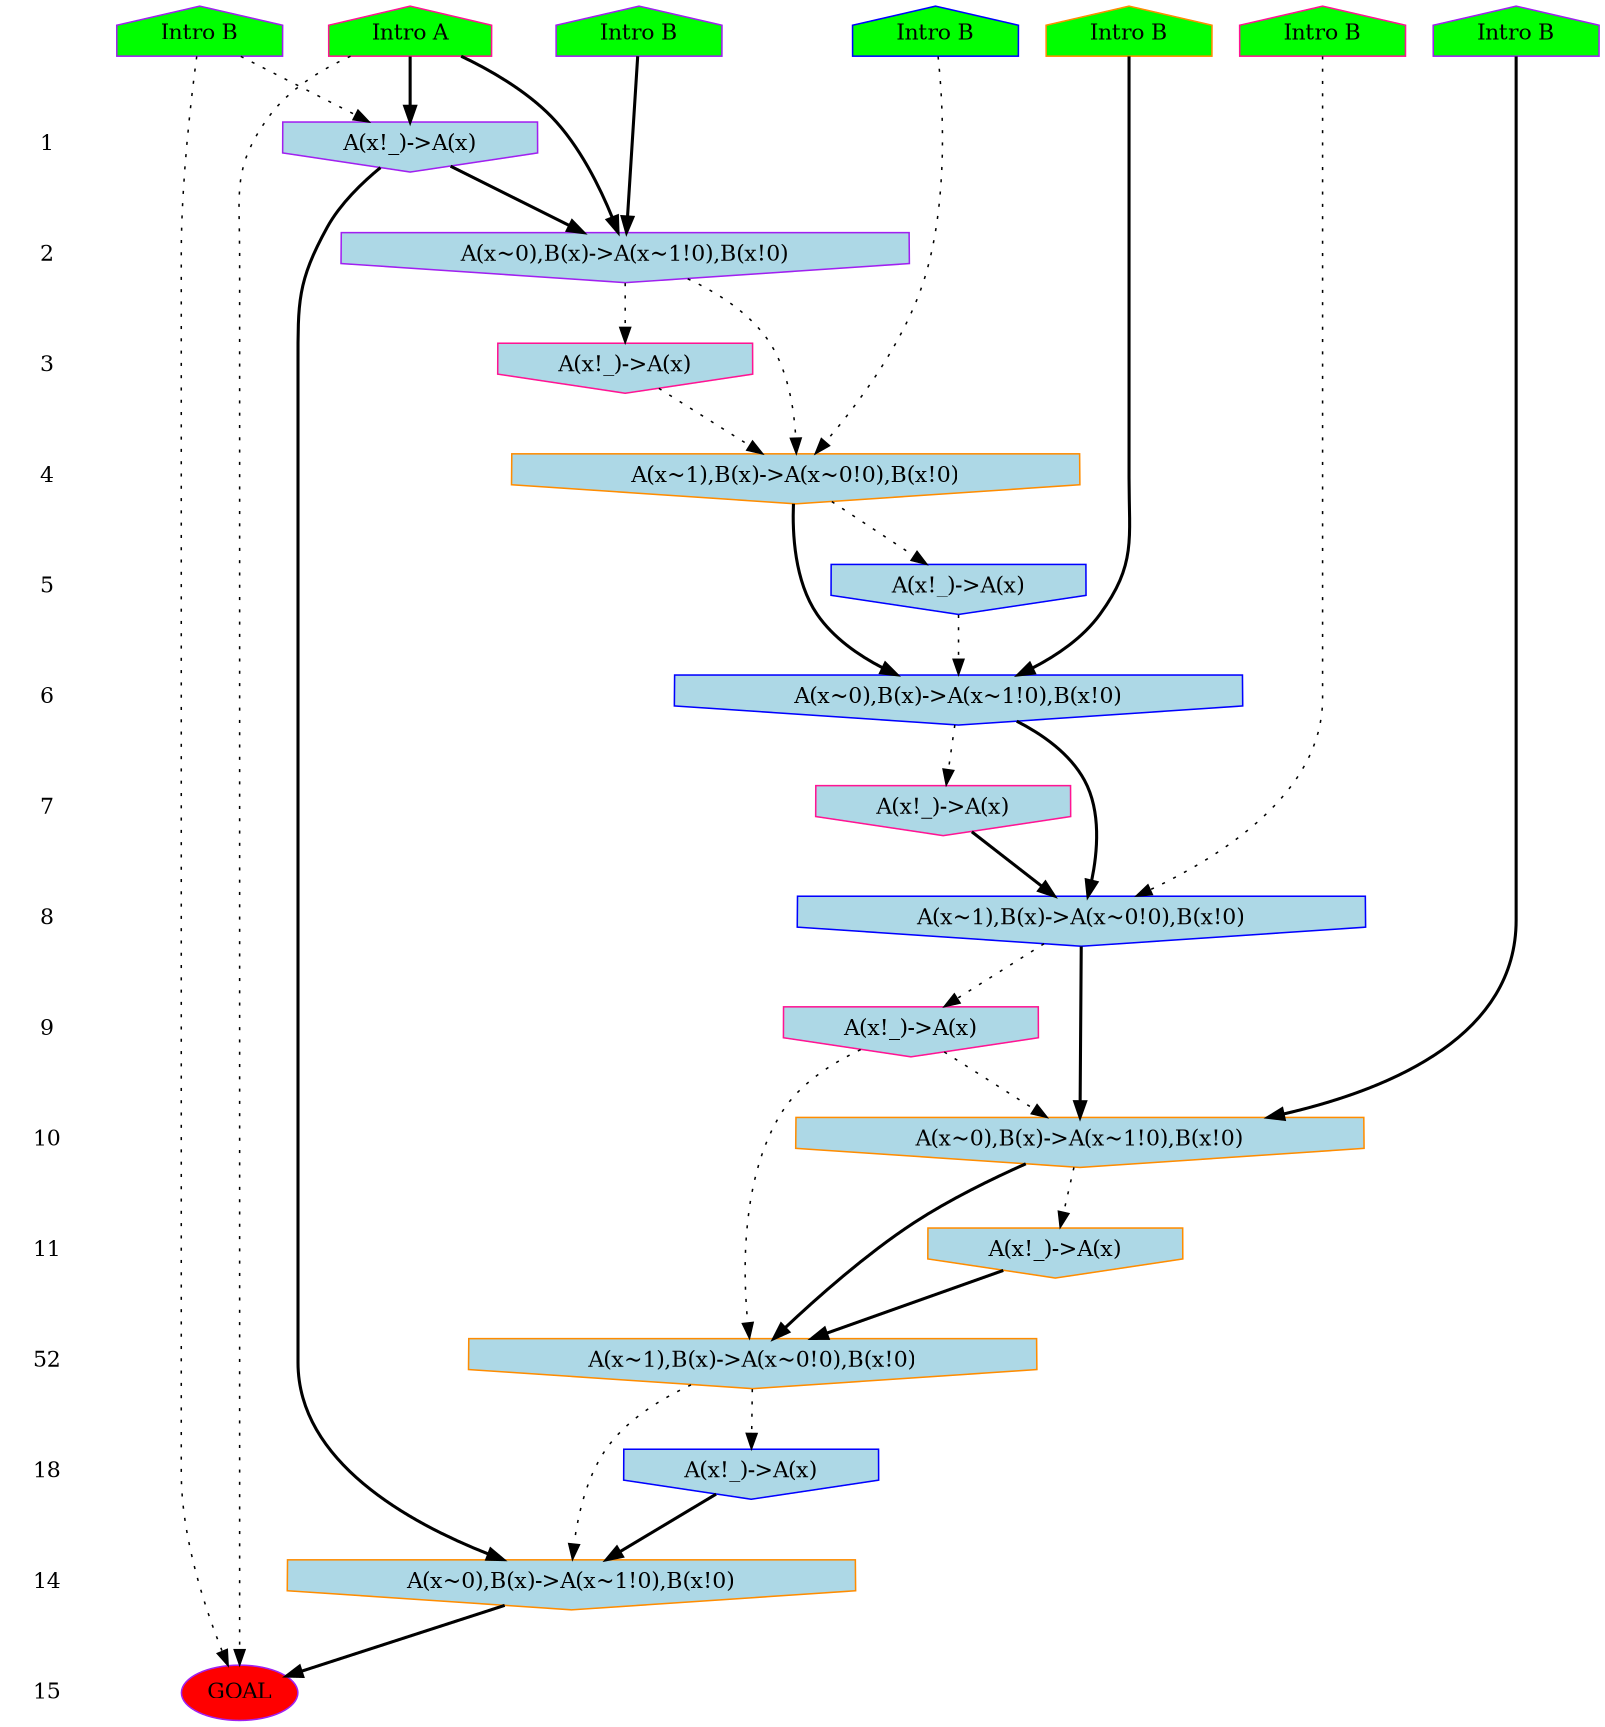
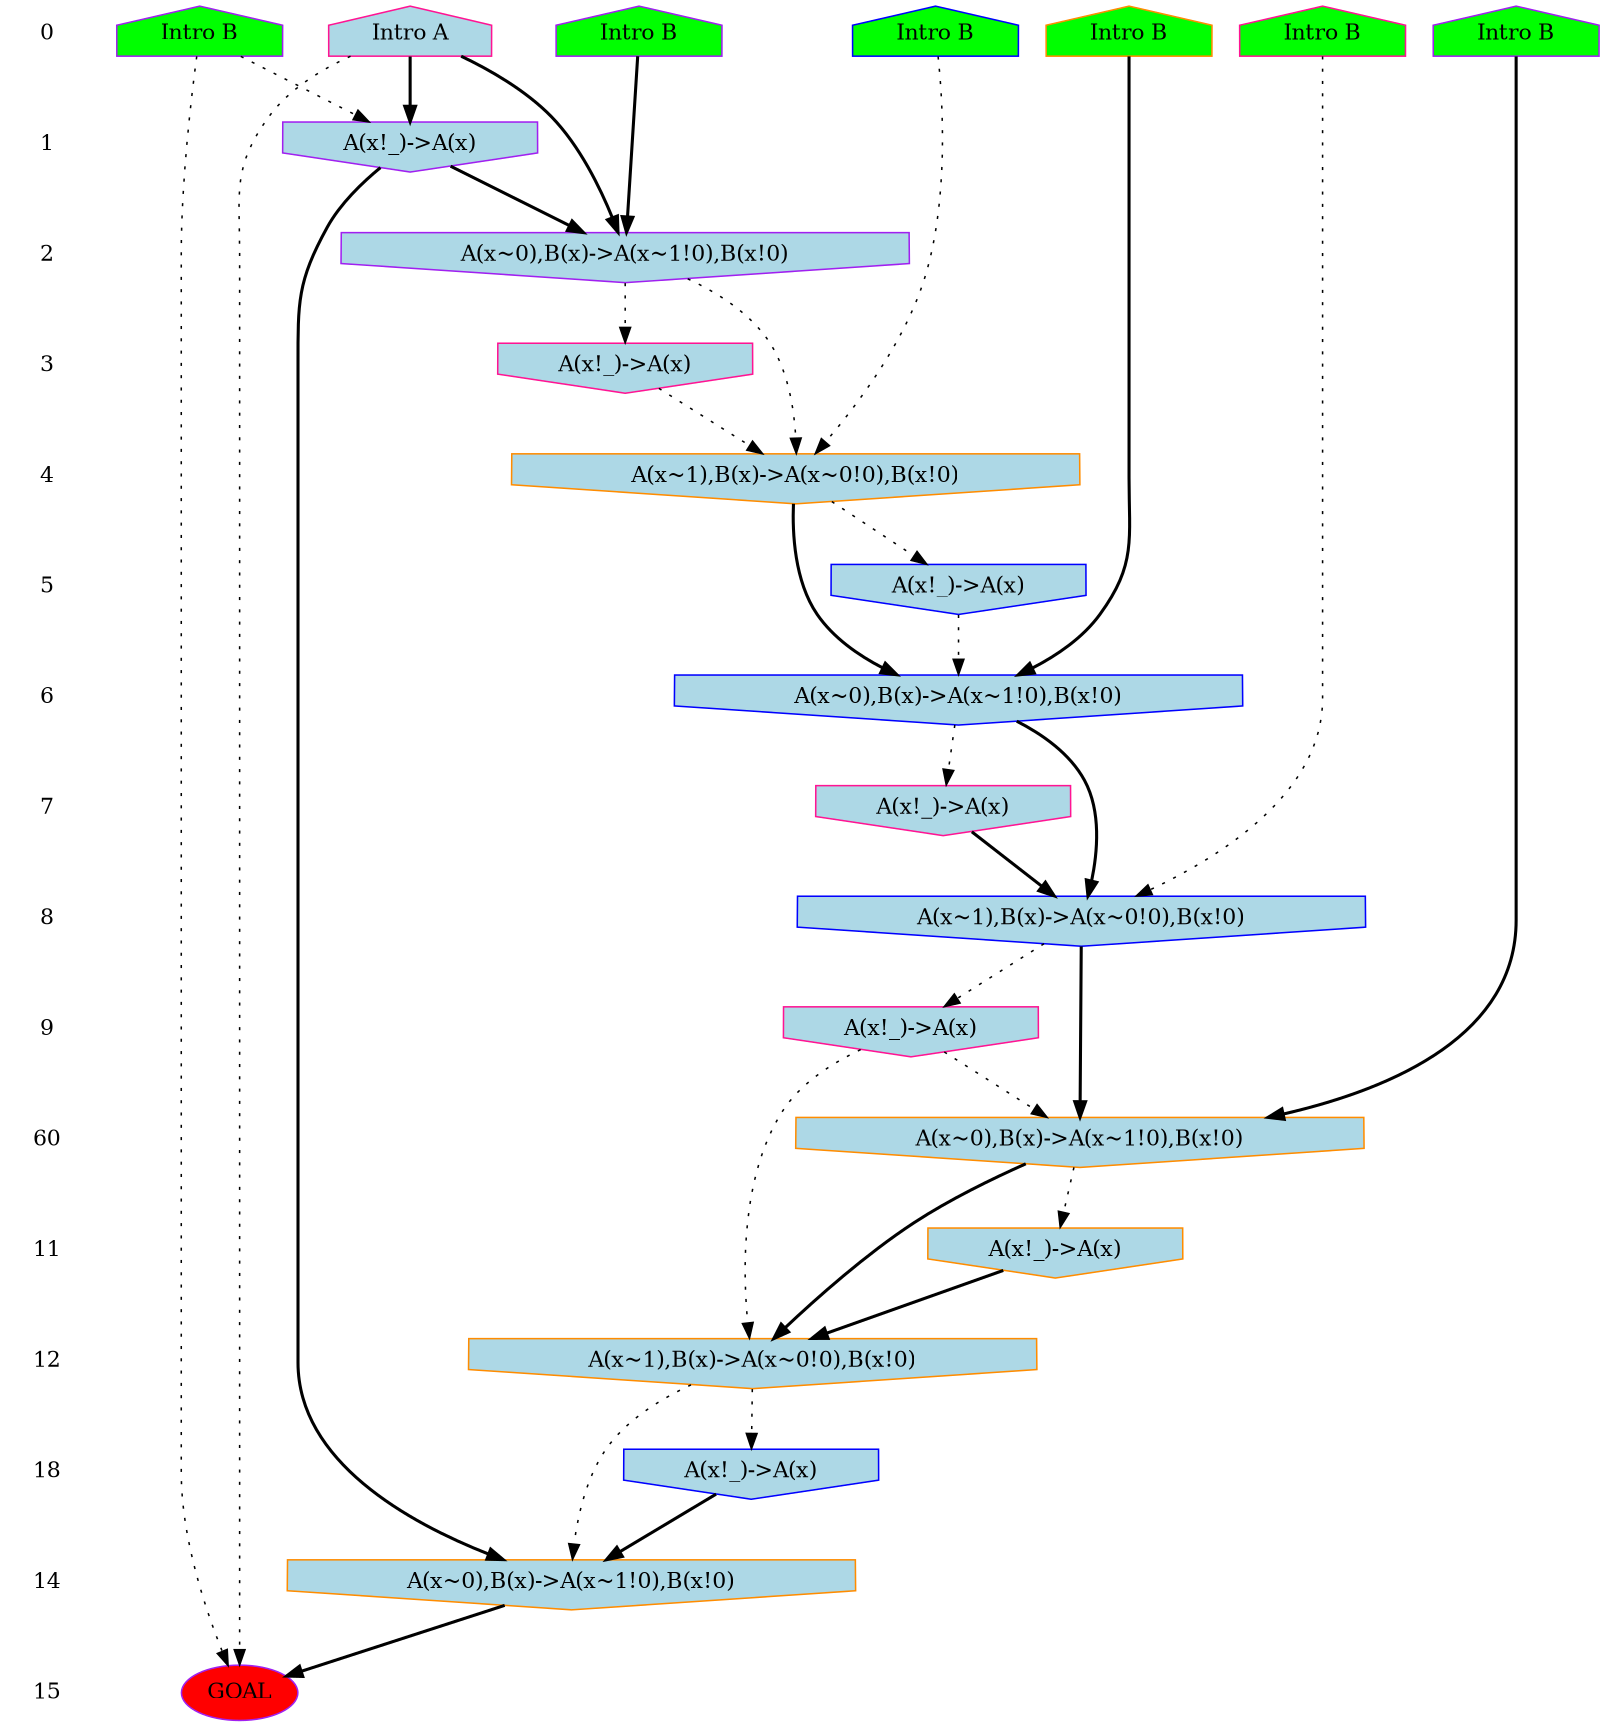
  digraph {
    ranksep=.5
    node [color=purple shape=plaintext style=filled]
    edge [style=dotted]
-   n2 [color=deeppink fillcolor=green label="Intro A" shape=house]
+   0 [style=""]
+   n2 [color=deeppink fillcolor=lightblue label="Intro A" shape=house]
    n3 [fillcolor=green label="Intro B" shape=house]
    n4 [color=deeppink fillcolor=green label="Intro B" shape=house]
    n5 [fillcolor=green label="Intro B" shape=house]
    n6 [fillcolor=green label="Intro B" shape=house]
    n7 [color=blue fillcolor=green label="Intro B" shape=house]
    n8 [color=darkorange fillcolor=green label="Intro B" shape=house]
    1 [color=deeppink style=""]
    n10 [fillcolor=lightblue label="A(x!_)->A(x)" shape=invhouse]
    2 [color=blue style=""]
    n12 [fillcolor=lightblue label="A(x~0),B(x)->A(x~1!0),B(x!0)" shape=invhouse]
    3 [color=blue style=""]
    n14 [color=deeppink fillcolor=lightblue label="A(x!_)->A(x)" shape=invhouse]
    4 [style=""]
    n16 [color=darkorange fillcolor=lightblue label="A(x~1),B(x)->A(x~0!0),B(x!0)" shape=invhouse]
    5 [color=darkorange style=""]
    n18 [color=blue fillcolor=lightblue label="A(x!_)->A(x)" shape=invhouse]
    6 [color=blue style=""]
    n20 [color=blue fillcolor=lightblue label="A(x~0),B(x)->A(x~1!0),B(x!0)" shape=invhouse]
    7 [style=""]
    n22 [color=deeppink fillcolor=lightblue label="A(x!_)->A(x)" shape=invhouse]
    8 [style=""]
    n24 [color=blue fillcolor=lightblue label="A(x~1),B(x)->A(x~0!0),B(x!0)" shape=invhouse]
    9 [color=darkorange style=""]
    n26 [color=deeppink fillcolor=lightblue label="A(x!_)->A(x)" shape=invhouse]
-   10 [style=""]
+   10 [label=60 style=""]
    n28 [color=darkorange fillcolor=lightblue label="A(x~0),B(x)->A(x~1!0),B(x!0)" shape=invhouse]
    11 [color=deeppink style=""]
    n30 [color=darkorange fillcolor=lightblue label="A(x!_)->A(x)" shape=invhouse]
-   12 [label=52 style=""]
+   12 [style=""]
    n32 [color=darkorange fillcolor=lightblue label="A(x~1),B(x)->A(x~0!0),B(x!0)" shape=invhouse]
    n33 [color=blue label=18 style=""]
    n34 [color=blue fillcolor=lightblue label="A(x!_)->A(x)" shape=invhouse]
    14 [color=deeppink style=""]
    n36 [color=darkorange fillcolor=lightblue label="A(x~0),B(x)->A(x~1!0),B(x!0)" shape=invhouse]
    15 [color=blue style=""]
    n38 [fillcolor=red label=GOAL shape=""]
    subgraph sub_1 {
      rank=same
+     0
      n2
      n3
      n4
      n5
      n6
      n7
      n8
    }
    subgraph sub_2 {
      rank=same
      1
      n10
    }
    subgraph sub_3 {
      rank=same
      2
      n12
    }
    subgraph sub_4 {
      rank=same
      3
      n14
    }
    subgraph sub_5 {
      rank=same
      4
      n16
    }
    subgraph sub_6 {
      rank=same
      5
      n18
    }
    subgraph sub_7 {
      rank=same
      6
      n20
    }
    subgraph sub_8 {
      rank=same
      7
      n22
    }
    subgraph sub_9 {
      rank=same
      8
      n24
    }
    subgraph sub_10 {
      rank=same
      9
      n26
    }
    subgraph sub_11 {
      rank=same
      10
      n28
    }
    subgraph sub_12 {
      rank=same
      11
      n30
    }
    subgraph sub_13 {
      rank=same
      12
      n32
    }
    subgraph sub_14 {
      rank=same
      n33
      n34
    }
    subgraph sub_15 {
      rank=same
      14
      n36
    }
    subgraph sub_16 {
      rank=same
      15
      n38
    }
+   0 -> 1 [style=invis]
    n2 -> n10 [style=bold]
    n2 -> n12 [style=bold]
    n2 -> n38
    n3 -> n10
    n3 -> n38
    n4 -> n24
    n5 -> n12 [style=bold]
    n6 -> n28 [style=bold]
    n7 -> n16
    n8 -> n20 [style=bold]
    1 -> 2 [style=invis]
    n10 -> n12 [style=bold]
    n10 -> n36 [style=bold]
    2 -> 3 [style=invis]
    n12 -> n14
    n12 -> n16
    3 -> 4 [style=invis]
    n14 -> n16
    4 -> 5 [style=invis]
    n16 -> n18
    n16 -> n20 [style=bold]
    5 -> 6 [style=invis]
    n18 -> n20
    6 -> 7 [style=invis]
    n20 -> n22
    n20 -> n24 [style=bold]
    7 -> 8 [style=invis]
    n22 -> n24 [style=bold]
    8 -> 9 [style=invis]
    n24 -> n26
    n24 -> n28 [style=bold]
    9 -> 10 [style=invis]
    n26 -> n28
    n26 -> n32
    10 -> 11 [style=invis]
    n28 -> n30
    n28 -> n32 [style=bold]
    11 -> 12 [style=invis]
    n30 -> n32 [style=bold]
    12 -> n33 [style=invis]
    n32 -> n34
    n32 -> n36
    n33 -> 14 [style=invis]
    n34 -> n36 [style=bold]
    14 -> 15 [style=invis]
    n36 -> n38 [style=bold]
  }
